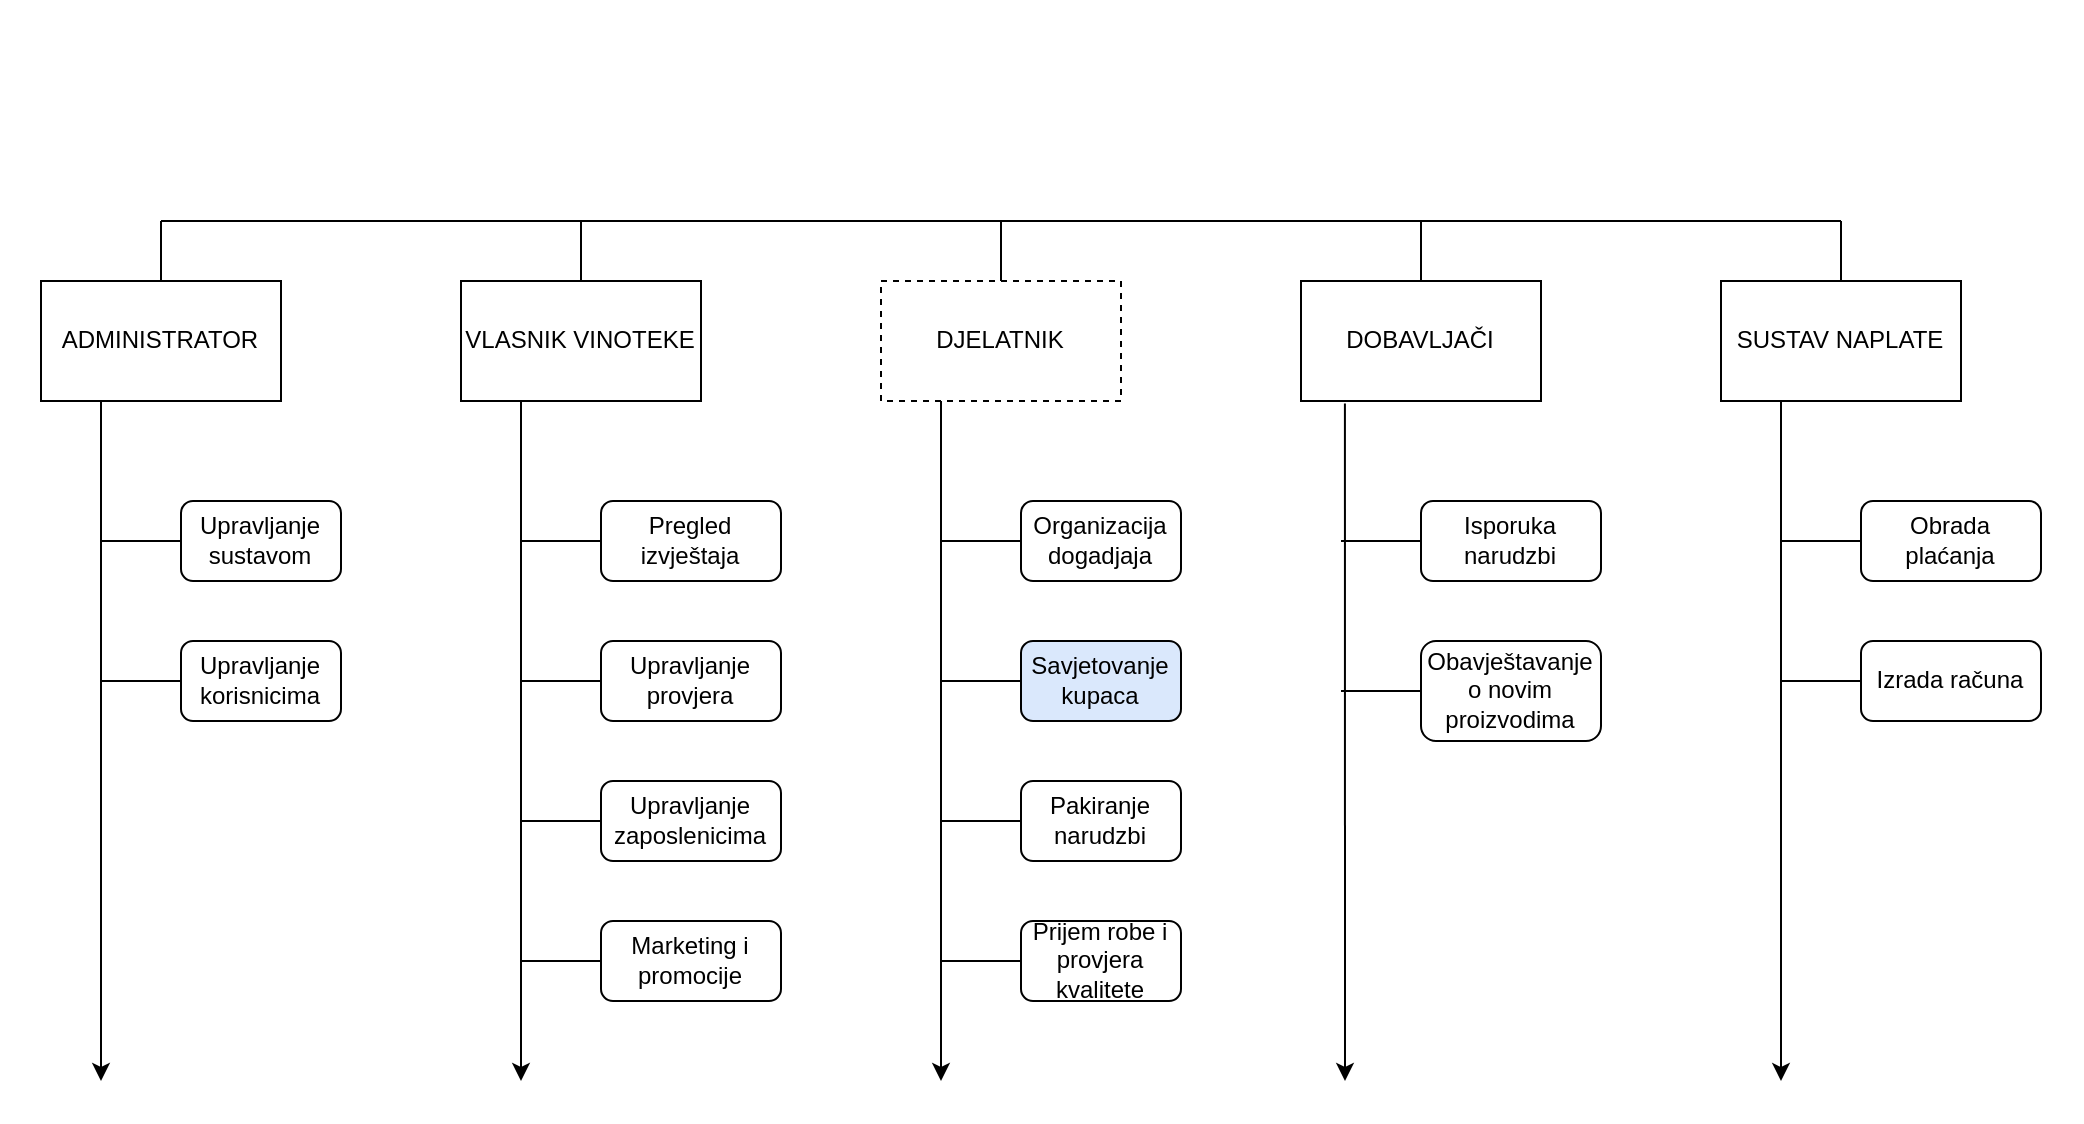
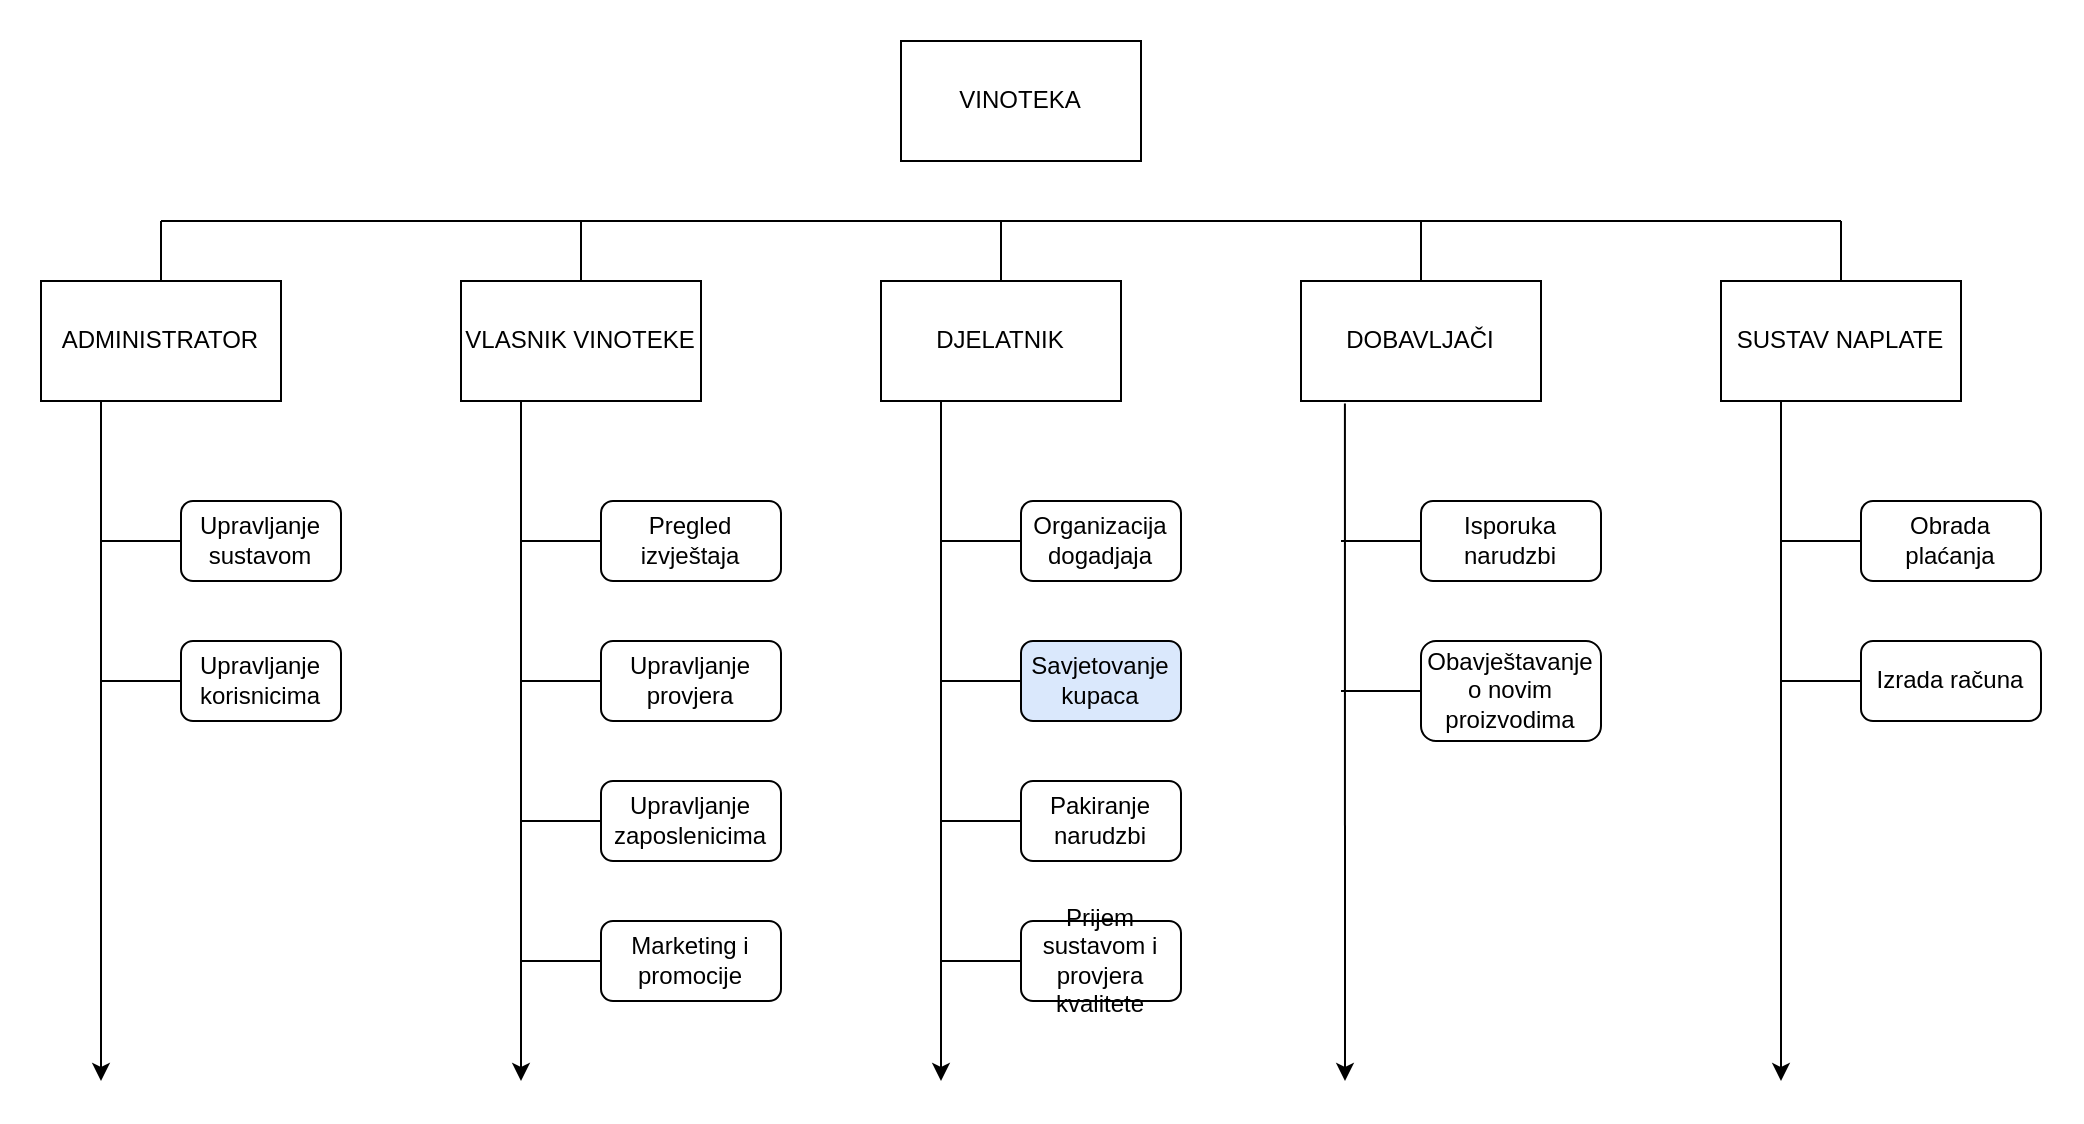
  <mxCell id="0" />
  <mxCell id="1" parent="0" />
+ <mxCell id="2" value="VINOTEKA" style="rounded=0;whiteSpace=wrap;html=1;" vertex="1" parent="1"><mxGeometry x="450" width="120" height="60" as="geometry" y="20" /></mxCell>
  <mxCell id="3" value="DOBAVLJAČI" style="rounded=0;whiteSpace=wrap;html=1;" vertex="1" parent="1"><mxGeometry x="650" y="140" width="120" height="60" as="geometry" /></mxCell>
- <mxCell id="4" value="DJELATNIK" style="rounded=0;whiteSpace=wrap;html=1;dashed=1;" vertex="1" parent="1"><mxGeometry x="440" y="140" width="120" height="60" as="geometry" /></mxCell>
+ <mxCell id="4" value="DJELATNIK" style="rounded=0;whiteSpace=wrap;html=1;" vertex="1" parent="1"><mxGeometry x="440" y="140" width="120" height="60" as="geometry" /></mxCell>
  <mxCell id="5" value="VLASNIK VINOTEKE" style="rounded=0;whiteSpace=wrap;html=1;" vertex="1" parent="1"><mxGeometry x="230" y="140" width="120" height="60" as="geometry" /></mxCell>
  <mxCell id="6" value="ADMINISTRATOR" style="rounded=0;whiteSpace=wrap;html=1;" vertex="1" parent="1"><mxGeometry y="140" width="120" height="60" as="geometry" x="20" /></mxCell>
  <mxCell id="7" value="SUSTAV NAPLATE" style="rounded=0;whiteSpace=wrap;html=1;" vertex="1" parent="1"><mxGeometry x="860" y="140" width="120" height="60" as="geometry" /></mxCell>
  <mxCell id="8" value="Izrada računa" style="rounded=1;whiteSpace=wrap;html=1;" vertex="1" parent="1"><mxGeometry x="930" y="320" width="90" height="40" as="geometry" /></mxCell>
  <mxCell id="9" value="Obrada plaćanja" style="rounded=1;whiteSpace=wrap;html=1;" vertex="1" parent="1"><mxGeometry x="930" y="250" width="90" height="40" as="geometry" /></mxCell>
  <mxCell id="10" value="Upravljanje provjera" style="rounded=1;whiteSpace=wrap;html=1;" vertex="1" parent="1"><mxGeometry x="300" y="320" width="90" height="40" as="geometry" /></mxCell>
  <mxCell id="11" value="Marketing i promocije" style="rounded=1;whiteSpace=wrap;html=1;" vertex="1" parent="1"><mxGeometry x="300" y="460" width="90" height="40" as="geometry" /></mxCell>
  <mxCell id="12" value="Pregled izvještaja" style="rounded=1;whiteSpace=wrap;html=1;" vertex="1" parent="1"><mxGeometry x="300" y="250" width="90" height="40" as="geometry" /></mxCell>
  <mxCell id="13" value="Isporuka narudzbi" style="rounded=1;whiteSpace=wrap;html=1;" vertex="1" parent="1"><mxGeometry x="710" y="250" width="90" height="40" as="geometry" /></mxCell>
  <mxCell id="14" value="Organizacija dogadjaja" style="rounded=1;whiteSpace=wrap;html=1;" vertex="1" parent="1"><mxGeometry x="510" y="250" width="80" height="40" as="geometry" /></mxCell>
  <mxCell id="15" value="Pakiranje narudzbi" style="rounded=1;whiteSpace=wrap;html=1;" vertex="1" parent="1"><mxGeometry x="510" y="390" width="80" height="40" as="geometry" /></mxCell>
  <mxCell id="16" value="Upravljanje sustavom" style="rounded=1;whiteSpace=wrap;html=1;" vertex="1" parent="1"><mxGeometry x="90" y="250" width="80" height="40" as="geometry" /></mxCell>
  <mxCell id="17" value="Upravljanje korisnicima" style="rounded=1;whiteSpace=wrap;html=1;" vertex="1" parent="1"><mxGeometry x="90" y="320" width="80" height="40" as="geometry" /></mxCell>
  <mxCell id="18" value="Upravljanje zaposlenicima" style="rounded=1;whiteSpace=wrap;html=1;" vertex="1" parent="1"><mxGeometry x="300" y="390" width="90" height="40" as="geometry" /></mxCell>
  <mxCell id="19" value="Savjetovanje kupaca" style="rounded=1;whiteSpace=wrap;html=1;fillColor=#dae8fc;" vertex="1" parent="1"><mxGeometry x="510" y="320" width="80" height="40" as="geometry" /></mxCell>
- <mxCell id="20" value="Prijem robe i provjera kvalitete" style="rounded=1;whiteSpace=wrap;html=1;" vertex="1" parent="1"><mxGeometry x="510" y="460" width="80" height="40" as="geometry" /></mxCell>
+ <mxCell id="20" value="Prijem sustavom i provjera kvalitete" style="rounded=1;whiteSpace=wrap;html=1;" vertex="1" parent="1"><mxGeometry x="510" y="460" width="80" height="40" as="geometry" /></mxCell>
  <mxCell id="21" value="Obavještavanje o novim proizvodima" style="rounded=1;whiteSpace=wrap;html=1;" vertex="1" parent="1"><mxGeometry x="710" y="320" width="90" height="50" as="geometry" /></mxCell>
  <mxCell id="22" value="" style="endArrow=none;html=1;rounded=0;" edge="1" parent="1"><mxGeometry width="50" height="50" relative="1" as="geometry"><mxPoint x="80" y="110" as="sourcePoint" /><mxPoint x="920" y="110" as="targetPoint" /></mxGeometry></mxCell>
  <mxCell id="23" value="" style="endArrow=none;html=1;rounded=0;entryX=0.5;entryY=0;entryDx=0;entryDy=0;" edge="1" parent="1" target="6"><mxGeometry width="50" height="50" relative="1" as="geometry"><mxPoint x="80" y="110" as="sourcePoint" /><mxPoint x="560" y="210" as="targetPoint" /></mxGeometry></mxCell>
  <mxCell id="24" value="" style="endArrow=none;html=1;rounded=0;exitX=0.5;exitY=0;exitDx=0;exitDy=0;" edge="1" parent="1" source="5"><mxGeometry width="50" height="50" relative="1" as="geometry"><mxPoint x="510" y="260" as="sourcePoint" /><mxPoint x="290" y="110" as="targetPoint" /></mxGeometry></mxCell>
  <mxCell id="25" value="" style="endArrow=none;html=1;rounded=0;exitX=0.5;exitY=0;exitDx=0;exitDy=0;" edge="1" parent="1" source="4"><mxGeometry width="50" height="50" relative="1" as="geometry"><mxPoint x="510" y="260" as="sourcePoint" /><mxPoint x="500" y="110" as="targetPoint" /></mxGeometry></mxCell>
  <mxCell id="26" value="" style="endArrow=none;html=1;rounded=0;exitX=0.5;exitY=0;exitDx=0;exitDy=0;" edge="1" parent="1" source="3"><mxGeometry width="50" height="50" relative="1" as="geometry"><mxPoint x="510" y="260" as="sourcePoint" /><mxPoint x="710" y="110" as="targetPoint" /></mxGeometry></mxCell>
  <mxCell id="27" value="" style="endArrow=none;html=1;rounded=0;exitX=0.5;exitY=0;exitDx=0;exitDy=0;" edge="1" parent="1" source="7"><mxGeometry width="50" height="50" relative="1" as="geometry"><mxPoint x="510" y="260" as="sourcePoint" /><mxPoint x="920" y="110" as="targetPoint" /></mxGeometry></mxCell>
  <mxCell id="28" value="" style="endArrow=classic;html=1;rounded=0;exitX=0.25;exitY=1;exitDx=0;exitDy=0;" edge="1" parent="1" source="6"><mxGeometry width="50" height="50" relative="1" as="geometry"><mxPoint x="510" y="260" as="sourcePoint" /><mxPoint x="50" y="540" as="targetPoint" /></mxGeometry></mxCell>
  <mxCell id="29" value="" style="endArrow=classic;html=1;rounded=0;exitX=0.25;exitY=1;exitDx=0;exitDy=0;" edge="1" parent="1" source="5"><mxGeometry width="50" height="50" relative="1" as="geometry"><mxPoint x="510" y="460" as="sourcePoint" /><mxPoint x="260" y="540" as="targetPoint" /><Array as="points"><mxPoint x="260" y="360" /></Array></mxGeometry></mxCell>
  <mxCell id="30" value="" style="endArrow=classic;html=1;rounded=0;exitX=0.25;exitY=1;exitDx=0;exitDy=0;" edge="1" parent="1" source="4"><mxGeometry width="50" height="50" relative="1" as="geometry"><mxPoint x="510" y="390" as="sourcePoint" /><mxPoint x="470" y="540" as="targetPoint" /></mxGeometry></mxCell>
  <mxCell id="31" value="" style="endArrow=classic;html=1;rounded=0;exitX=0.183;exitY=1.02;exitDx=0;exitDy=0;exitPerimeter=0;" edge="1" parent="1" source="3"><mxGeometry width="50" height="50" relative="1" as="geometry"><mxPoint x="510" y="390" as="sourcePoint" /><mxPoint x="672" y="540" as="targetPoint" /></mxGeometry></mxCell>
  <mxCell id="32" value="" style="endArrow=classic;html=1;rounded=0;exitX=0.25;exitY=1;exitDx=0;exitDy=0;" edge="1" parent="1" source="7"><mxGeometry width="50" height="50" relative="1" as="geometry"><mxPoint x="510" y="390" as="sourcePoint" /><mxPoint x="890" y="540" as="targetPoint" /></mxGeometry></mxCell>
  <mxCell id="33" value="" style="endArrow=none;html=1;rounded=0;exitX=0;exitY=0.5;exitDx=0;exitDy=0;" edge="1" parent="1" source="16"><mxGeometry width="50" height="50" relative="1" as="geometry"><mxPoint x="510" y="350" as="sourcePoint" /><mxPoint x="50" y="270" as="targetPoint" /></mxGeometry></mxCell>
  <mxCell id="34" value="" style="endArrow=none;html=1;rounded=0;exitX=0;exitY=0.5;exitDx=0;exitDy=0;" edge="1" parent="1" source="17"><mxGeometry width="50" height="50" relative="1" as="geometry"><mxPoint x="510" y="350" as="sourcePoint" /><mxPoint x="50" y="340" as="targetPoint" /></mxGeometry></mxCell>
  <mxCell id="35" value="" style="endArrow=none;html=1;rounded=0;exitX=0;exitY=0.5;exitDx=0;exitDy=0;" edge="1" parent="1" source="12"><mxGeometry width="50" height="50" relative="1" as="geometry"><mxPoint x="510" y="350" as="sourcePoint" /><mxPoint x="260" y="270" as="targetPoint" /></mxGeometry></mxCell>
  <mxCell id="36" value="" style="endArrow=none;html=1;rounded=0;exitX=0;exitY=0.5;exitDx=0;exitDy=0;" edge="1" parent="1" source="10"><mxGeometry width="50" height="50" relative="1" as="geometry"><mxPoint x="510" y="350" as="sourcePoint" /><mxPoint x="260" y="340" as="targetPoint" /></mxGeometry></mxCell>
  <mxCell id="37" value="" style="endArrow=none;html=1;rounded=0;exitX=0;exitY=0.5;exitDx=0;exitDy=0;" edge="1" parent="1" source="18"><mxGeometry width="50" height="50" relative="1" as="geometry"><mxPoint x="510" y="350" as="sourcePoint" /><mxPoint x="260" y="410" as="targetPoint" /></mxGeometry></mxCell>
  <mxCell id="38" value="" style="endArrow=none;html=1;rounded=0;exitX=0;exitY=0.5;exitDx=0;exitDy=0;" edge="1" parent="1" source="11"><mxGeometry width="50" height="50" relative="1" as="geometry"><mxPoint x="510" y="350" as="sourcePoint" /><mxPoint x="260" y="480" as="targetPoint" /></mxGeometry></mxCell>
  <mxCell id="39" value="" style="endArrow=none;html=1;rounded=0;exitX=0;exitY=0.5;exitDx=0;exitDy=0;" edge="1" parent="1" source="14"><mxGeometry width="50" height="50" relative="1" as="geometry"><mxPoint x="510" y="350" as="sourcePoint" /><mxPoint x="470" y="270" as="targetPoint" /></mxGeometry></mxCell>
  <mxCell id="40" value="" style="endArrow=none;html=1;rounded=0;exitX=0;exitY=0.5;exitDx=0;exitDy=0;" edge="1" parent="1" source="19"><mxGeometry width="50" height="50" relative="1" as="geometry"><mxPoint x="510" y="350" as="sourcePoint" /><mxPoint x="470" y="340" as="targetPoint" /></mxGeometry></mxCell>
  <mxCell id="41" value="" style="endArrow=none;html=1;rounded=0;exitX=0;exitY=0.5;exitDx=0;exitDy=0;" edge="1" parent="1" source="15"><mxGeometry width="50" height="50" relative="1" as="geometry"><mxPoint x="510" y="350" as="sourcePoint" /><mxPoint x="470" y="410" as="targetPoint" /></mxGeometry></mxCell>
  <mxCell id="42" value="" style="endArrow=none;html=1;rounded=0;exitX=0;exitY=0.5;exitDx=0;exitDy=0;" edge="1" parent="1" source="20"><mxGeometry width="50" height="50" relative="1" as="geometry"><mxPoint x="510" y="350" as="sourcePoint" /><mxPoint x="470" y="480" as="targetPoint" /></mxGeometry></mxCell>
  <mxCell id="43" value="" style="endArrow=none;html=1;rounded=0;exitX=0;exitY=0.5;exitDx=0;exitDy=0;" edge="1" parent="1" source="13"><mxGeometry width="50" height="50" relative="1" as="geometry"><mxPoint x="510" y="350" as="sourcePoint" /><mxPoint x="670" y="270" as="targetPoint" /></mxGeometry></mxCell>
  <mxCell id="44" value="" style="endArrow=none;html=1;rounded=0;exitX=0;exitY=0.5;exitDx=0;exitDy=0;" edge="1" parent="1" source="21"><mxGeometry width="50" height="50" relative="1" as="geometry"><mxPoint x="510" y="350" as="sourcePoint" /><mxPoint x="670" y="345" as="targetPoint" /></mxGeometry></mxCell>
  <mxCell id="45" value="" style="endArrow=none;html=1;rounded=0;exitX=0;exitY=0.5;exitDx=0;exitDy=0;" edge="1" parent="1" source="9"><mxGeometry width="50" height="50" relative="1" as="geometry"><mxPoint x="510" y="350" as="sourcePoint" /><mxPoint x="890" y="270" as="targetPoint" /></mxGeometry></mxCell>
  <mxCell id="46" value="" style="endArrow=none;html=1;rounded=0;exitX=0;exitY=0.5;exitDx=0;exitDy=0;" edge="1" parent="1" source="8"><mxGeometry width="50" height="50" relative="1" as="geometry"><mxPoint x="510" y="350" as="sourcePoint" /><mxPoint x="890" y="340" as="targetPoint" /></mxGeometry></mxCell>
